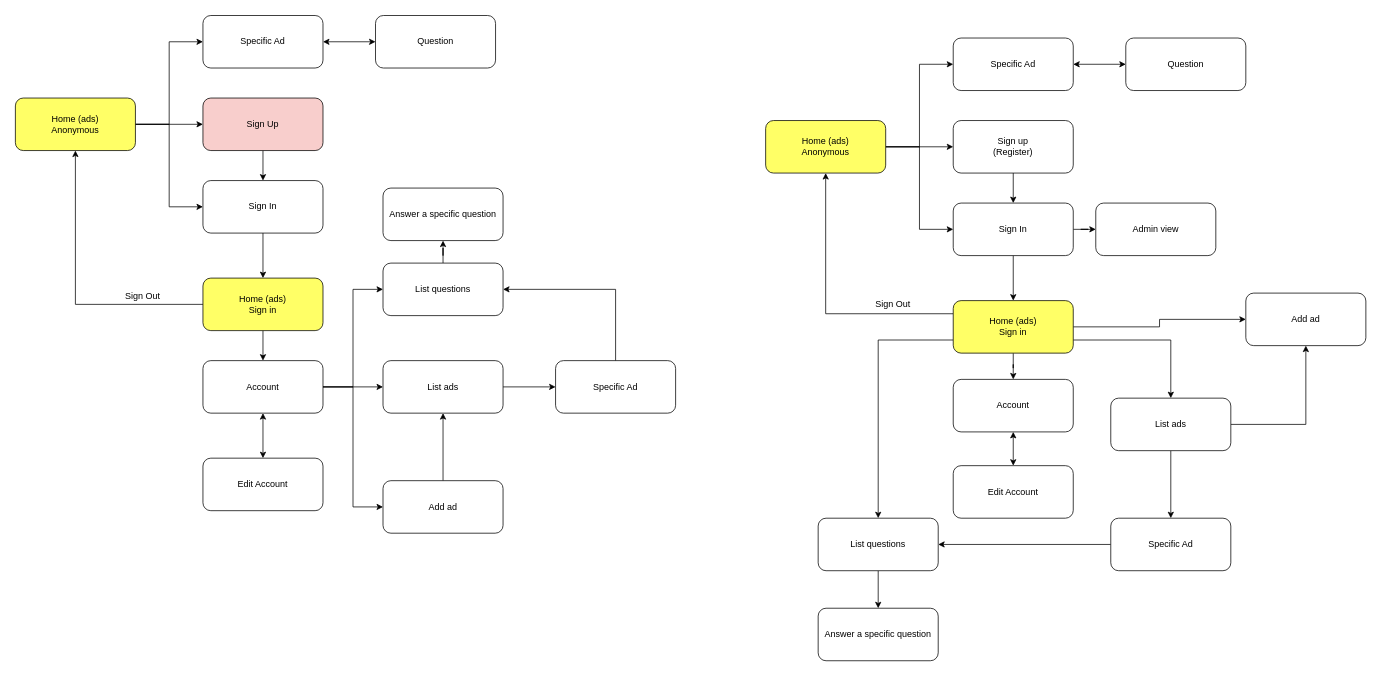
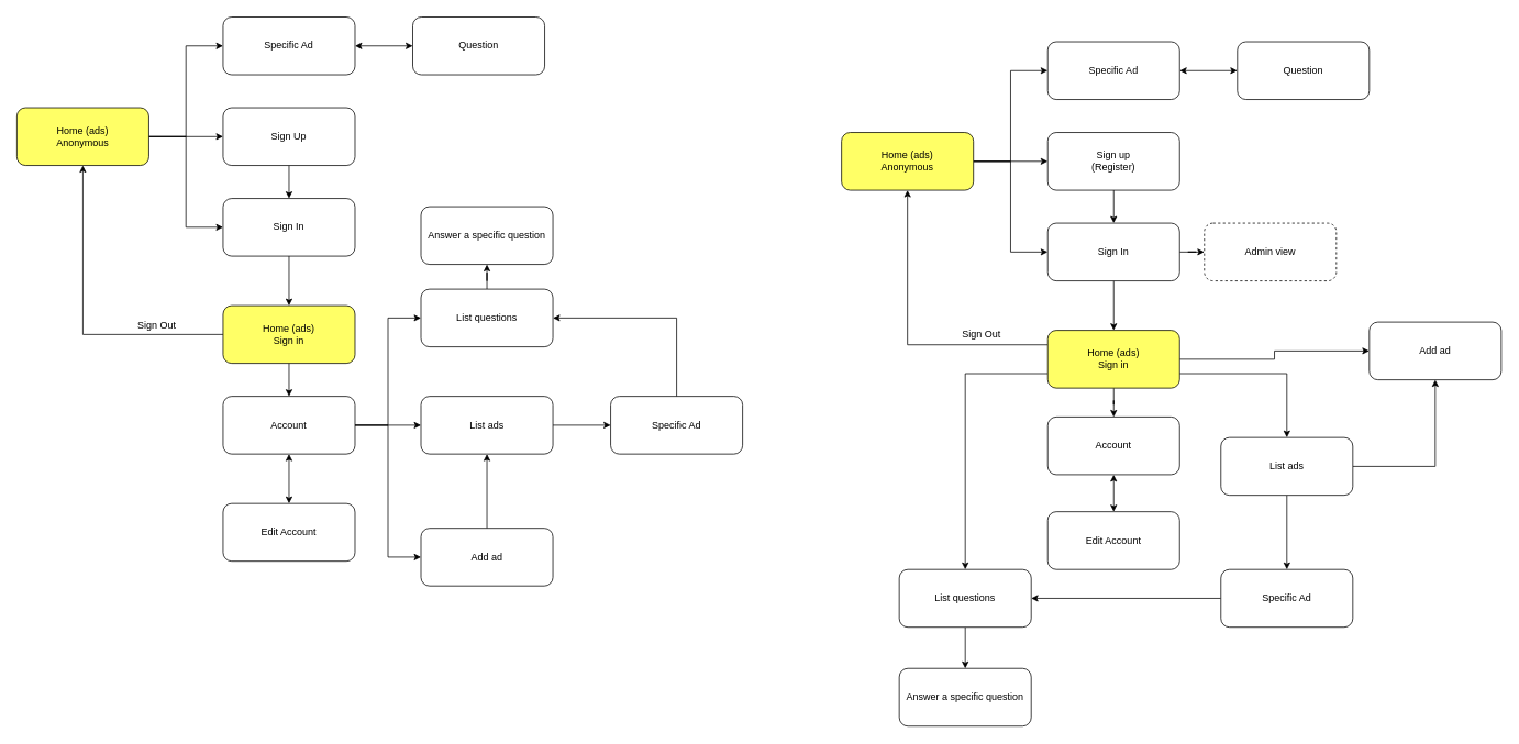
  <mxCell id="0" />
  <mxCell id="1" parent="0" />
  <mxCell id="2" style="edgeStyle=orthogonalEdgeStyle;rounded=0;orthogonalLoop=1;jettySize=auto;html=1;entryX=0;entryY=0.5;entryDx=0;entryDy=0;" parent="1" source="5" target="7" edge="1"><mxGeometry relative="1" as="geometry" /></mxCell>
  <mxCell id="3" style="edgeStyle=orthogonalEdgeStyle;rounded=0;orthogonalLoop=1;jettySize=auto;html=1;entryX=0;entryY=0.5;entryDx=0;entryDy=0;" parent="1" source="5" target="9" edge="1"><mxGeometry relative="1" as="geometry" /></mxCell>
  <mxCell id="4" style="edgeStyle=orthogonalEdgeStyle;rounded=0;orthogonalLoop=1;jettySize=auto;html=1;entryX=0;entryY=0.5;entryDx=0;entryDy=0;" parent="1" source="5" target="14" edge="1"><mxGeometry relative="1" as="geometry" /></mxCell>
  <mxCell id="5" value="Home (ads)&lt;div&gt;Anonymous&lt;/div&gt;" style="rounded=1;whiteSpace=wrap;html=1;fillColor=#FFFF66;" parent="1" vertex="1"><mxGeometry x="20" y="130" width="160" height="70" as="geometry" /></mxCell>
  <mxCell id="6" style="edgeStyle=orthogonalEdgeStyle;rounded=0;orthogonalLoop=1;jettySize=auto;html=1;entryX=0.5;entryY=0;entryDx=0;entryDy=0;" parent="1" source="7" target="9" edge="1"><mxGeometry relative="1" as="geometry" /></mxCell>
- <mxCell id="7" value="Sign Up" style="rounded=1;whiteSpace=wrap;html=1;fillColor=#f8cecc;" parent="1" vertex="1"><mxGeometry x="270" y="130" width="160" height="70" as="geometry" /></mxCell>
+ <mxCell id="7" value="Sign Up" style="rounded=1;whiteSpace=wrap;html=1;" parent="1" vertex="1"><mxGeometry x="270" y="130" width="160" height="70" as="geometry" /></mxCell>
  <mxCell id="8" style="edgeStyle=orthogonalEdgeStyle;rounded=0;orthogonalLoop=1;jettySize=auto;html=1;entryX=0.5;entryY=0;entryDx=0;entryDy=0;" parent="1" source="9" target="12" edge="1"><mxGeometry relative="1" as="geometry" /></mxCell>
  <mxCell id="9" value="Sign In" style="rounded=1;whiteSpace=wrap;html=1;" parent="1" vertex="1"><mxGeometry x="270" y="240" width="160" height="70" as="geometry" /></mxCell>
  <mxCell id="10" style="edgeStyle=orthogonalEdgeStyle;rounded=0;orthogonalLoop=1;jettySize=auto;html=1;entryX=0.5;entryY=0;entryDx=0;entryDy=0;" parent="1" source="12" target="20" edge="1"><mxGeometry relative="1" as="geometry" /></mxCell>
  <mxCell id="11" style="edgeStyle=orthogonalEdgeStyle;rounded=0;orthogonalLoop=1;jettySize=auto;html=1;entryX=0.5;entryY=1;entryDx=0;entryDy=0;" parent="1" source="12" target="5" edge="1"><mxGeometry relative="1" as="geometry" /></mxCell>
  <mxCell id="12" value="Home (ads)&lt;div&gt;Sign in&lt;/div&gt;" style="rounded=1;whiteSpace=wrap;html=1;fillColor=#FFFF66;" parent="1" vertex="1"><mxGeometry x="270" y="370" width="160" height="70" as="geometry" /></mxCell>
  <mxCell id="13" style="edgeStyle=orthogonalEdgeStyle;rounded=0;orthogonalLoop=1;jettySize=auto;html=1;entryX=0;entryY=0.5;entryDx=0;entryDy=0;startArrow=classic;startFill=1;" parent="1" source="14" target="15" edge="1"><mxGeometry relative="1" as="geometry" /></mxCell>
  <mxCell id="14" value="Specific Ad" style="rounded=1;whiteSpace=wrap;html=1;" parent="1" vertex="1"><mxGeometry x="270" y="20" width="160" height="70" as="geometry" /></mxCell>
  <mxCell id="15" value="Question" style="rounded=1;whiteSpace=wrap;html=1;" parent="1" vertex="1"><mxGeometry x="500" y="20" width="160" height="70" as="geometry" /></mxCell>
  <mxCell id="16" style="edgeStyle=orthogonalEdgeStyle;rounded=0;orthogonalLoop=1;jettySize=auto;html=1;entryX=0;entryY=0.5;entryDx=0;entryDy=0;" parent="1" source="20" target="22" edge="1"><mxGeometry relative="1" as="geometry" /></mxCell>
  <mxCell id="17" style="edgeStyle=orthogonalEdgeStyle;rounded=0;orthogonalLoop=1;jettySize=auto;html=1;entryX=0;entryY=0.5;entryDx=0;entryDy=0;" parent="1" source="20" target="24" edge="1"><mxGeometry relative="1" as="geometry" /></mxCell>
  <mxCell id="18" style="edgeStyle=orthogonalEdgeStyle;rounded=0;orthogonalLoop=1;jettySize=auto;html=1;entryX=0;entryY=0.5;entryDx=0;entryDy=0;" parent="1" source="20" target="26" edge="1"><mxGeometry relative="1" as="geometry" /></mxCell>
  <mxCell id="19" style="edgeStyle=orthogonalEdgeStyle;rounded=0;orthogonalLoop=1;jettySize=auto;html=1;entryX=0.5;entryY=0;entryDx=0;entryDy=0;startArrow=classic;startFill=1;" parent="1" source="20" target="61" edge="1"><mxGeometry relative="1" as="geometry" /></mxCell>
  <mxCell id="20" value="Account" style="rounded=1;whiteSpace=wrap;html=1;" parent="1" vertex="1"><mxGeometry x="270" y="480" width="160" height="70" as="geometry" /></mxCell>
  <mxCell id="21" style="edgeStyle=orthogonalEdgeStyle;rounded=0;orthogonalLoop=1;jettySize=auto;html=1;entryX=0.5;entryY=1;entryDx=0;entryDy=0;" parent="1" source="22" target="24" edge="1"><mxGeometry relative="1" as="geometry" /></mxCell>
  <mxCell id="22" value="Add ad" style="rounded=1;whiteSpace=wrap;html=1;" parent="1" vertex="1"><mxGeometry x="510" y="640" width="160" height="70" as="geometry" /></mxCell>
  <mxCell id="23" style="edgeStyle=orthogonalEdgeStyle;rounded=0;orthogonalLoop=1;jettySize=auto;html=1;entryX=0;entryY=0.5;entryDx=0;entryDy=0;" parent="1" source="24" target="60" edge="1"><mxGeometry relative="1" as="geometry" /></mxCell>
  <mxCell id="24" value="List ads" style="rounded=1;whiteSpace=wrap;html=1;" parent="1" vertex="1"><mxGeometry x="510" y="480" width="160" height="70" as="geometry" /></mxCell>
  <mxCell id="25" style="edgeStyle=orthogonalEdgeStyle;rounded=0;orthogonalLoop=1;jettySize=auto;html=1;entryX=0.5;entryY=1;entryDx=0;entryDy=0;" parent="1" source="26" target="27" edge="1"><mxGeometry relative="1" as="geometry" /></mxCell>
  <mxCell id="26" value="List questions" style="rounded=1;whiteSpace=wrap;html=1;" parent="1" vertex="1"><mxGeometry x="510" y="350" width="160" height="70" as="geometry" /></mxCell>
  <mxCell id="27" value="Answer a specific question" style="rounded=1;whiteSpace=wrap;html=1;" parent="1" vertex="1"><mxGeometry x="510" y="250" width="160" height="70" as="geometry" /></mxCell>
  <mxCell id="28" value="Sign Out" style="text;html=1;align=center;verticalAlign=middle;whiteSpace=wrap;rounded=0;" parent="1" vertex="1"><mxGeometry x="160" y="380" width="60" height="30" as="geometry" /></mxCell>
  <mxCell id="29" style="edgeStyle=orthogonalEdgeStyle;rounded=0;orthogonalLoop=1;jettySize=auto;html=1;entryX=0;entryY=0.5;entryDx=0;entryDy=0;" parent="1" source="32" target="34" edge="1"><mxGeometry relative="1" as="geometry" /></mxCell>
  <mxCell id="30" style="edgeStyle=orthogonalEdgeStyle;rounded=0;orthogonalLoop=1;jettySize=auto;html=1;entryX=0;entryY=0.5;entryDx=0;entryDy=0;" parent="1" source="32" target="37" edge="1"><mxGeometry relative="1" as="geometry" /></mxCell>
  <mxCell id="31" style="edgeStyle=orthogonalEdgeStyle;rounded=0;orthogonalLoop=1;jettySize=auto;html=1;entryX=0;entryY=0.5;entryDx=0;entryDy=0;" parent="1" source="32" target="45" edge="1"><mxGeometry relative="1" as="geometry" /></mxCell>
  <mxCell id="32" value="Home (ads)&lt;div&gt;Anonymous&lt;/div&gt;" style="rounded=1;whiteSpace=wrap;html=1;fillColor=#FFFF66;" parent="1" vertex="1"><mxGeometry x="1020" y="160" width="160" height="70" as="geometry" /></mxCell>
  <mxCell id="33" style="edgeStyle=orthogonalEdgeStyle;rounded=0;orthogonalLoop=1;jettySize=auto;html=1;entryX=0.5;entryY=0;entryDx=0;entryDy=0;" parent="1" source="34" target="37" edge="1"><mxGeometry relative="1" as="geometry" /></mxCell>
  <mxCell id="34" value="&lt;div&gt;Sign up&lt;/div&gt;(Register)" style="rounded=1;whiteSpace=wrap;html=1;" parent="1" vertex="1"><mxGeometry x="1270" y="160" width="160" height="70" as="geometry" /></mxCell>
  <mxCell id="35" style="edgeStyle=orthogonalEdgeStyle;rounded=0;orthogonalLoop=1;jettySize=auto;html=1;entryX=0.5;entryY=0;entryDx=0;entryDy=0;" parent="1" source="37" target="43" edge="1"><mxGeometry relative="1" as="geometry" /></mxCell>
  <mxCell id="36" style="edgeStyle=orthogonalEdgeStyle;rounded=0;orthogonalLoop=1;jettySize=auto;html=1;entryX=0;entryY=0.5;entryDx=0;entryDy=0;" parent="1" source="37" target="63" edge="1"><mxGeometry relative="1" as="geometry" /></mxCell>
  <mxCell id="37" value="Sign In" style="rounded=1;whiteSpace=wrap;html=1;" parent="1" vertex="1"><mxGeometry x="1270" y="270" width="160" height="70" as="geometry" /></mxCell>
  <mxCell id="38" style="edgeStyle=orthogonalEdgeStyle;rounded=0;orthogonalLoop=1;jettySize=auto;html=1;entryX=0.5;entryY=1;entryDx=0;entryDy=0;exitX=0;exitY=0.25;exitDx=0;exitDy=0;" parent="1" source="43" target="32" edge="1"><mxGeometry relative="1" as="geometry" /></mxCell>
  <mxCell id="39" style="edgeStyle=orthogonalEdgeStyle;rounded=0;orthogonalLoop=1;jettySize=auto;html=1;entryX=0.5;entryY=0;entryDx=0;entryDy=0;exitX=0;exitY=0.75;exitDx=0;exitDy=0;" parent="1" source="43" target="54" edge="1"><mxGeometry relative="1" as="geometry" /></mxCell>
  <mxCell id="40" style="edgeStyle=orthogonalEdgeStyle;rounded=0;orthogonalLoop=1;jettySize=auto;html=1;entryX=0.5;entryY=0;entryDx=0;entryDy=0;" parent="1" source="43" target="48" edge="1"><mxGeometry relative="1" as="geometry" /></mxCell>
  <mxCell id="41" style="edgeStyle=orthogonalEdgeStyle;rounded=0;orthogonalLoop=1;jettySize=auto;html=1;entryX=0.5;entryY=0;entryDx=0;entryDy=0;exitX=1;exitY=0.75;exitDx=0;exitDy=0;" parent="1" source="43" target="52" edge="1"><mxGeometry relative="1" as="geometry" /></mxCell>
  <mxCell id="42" style="edgeStyle=orthogonalEdgeStyle;rounded=0;orthogonalLoop=1;jettySize=auto;html=1;entryX=0;entryY=0.5;entryDx=0;entryDy=0;exitX=1;exitY=0.5;exitDx=0;exitDy=0;" parent="1" source="43" target="49" edge="1"><mxGeometry relative="1" as="geometry" /></mxCell>
  <mxCell id="43" value="Home (ads)&lt;div&gt;Sign in&lt;/div&gt;" style="rounded=1;whiteSpace=wrap;html=1;fillColor=#FFFF66;" parent="1" vertex="1"><mxGeometry x="1270" y="400" width="160" height="70" as="geometry" /></mxCell>
  <mxCell id="44" style="edgeStyle=orthogonalEdgeStyle;rounded=0;orthogonalLoop=1;jettySize=auto;html=1;entryX=0;entryY=0.5;entryDx=0;entryDy=0;startArrow=classic;startFill=1;" parent="1" source="45" target="46" edge="1"><mxGeometry relative="1" as="geometry" /></mxCell>
  <mxCell id="45" value="Specific Ad" style="rounded=1;whiteSpace=wrap;html=1;" parent="1" vertex="1"><mxGeometry x="1270" y="50" width="160" height="70" as="geometry" /></mxCell>
  <mxCell id="46" value="Question" style="rounded=1;whiteSpace=wrap;html=1;" parent="1" vertex="1"><mxGeometry x="1500" y="50" width="160" height="70" as="geometry" /></mxCell>
  <mxCell id="47" style="edgeStyle=orthogonalEdgeStyle;rounded=0;orthogonalLoop=1;jettySize=auto;html=1;entryX=0.5;entryY=0;entryDx=0;entryDy=0;startArrow=classic;startFill=1;" parent="1" source="48" target="62" edge="1"><mxGeometry relative="1" as="geometry" /></mxCell>
  <mxCell id="48" value="Account" style="rounded=1;whiteSpace=wrap;html=1;" parent="1" vertex="1"><mxGeometry x="1270" y="505" width="160" height="70" as="geometry" /></mxCell>
  <mxCell id="49" value="Add ad" style="rounded=1;whiteSpace=wrap;html=1;" parent="1" vertex="1"><mxGeometry x="1660" y="390" width="160" height="70" as="geometry" /></mxCell>
  <mxCell id="50" style="edgeStyle=orthogonalEdgeStyle;rounded=0;orthogonalLoop=1;jettySize=auto;html=1;entryX=0.5;entryY=1;entryDx=0;entryDy=0;" parent="1" source="52" target="49" edge="1"><mxGeometry relative="1" as="geometry" /></mxCell>
  <mxCell id="51" style="edgeStyle=orthogonalEdgeStyle;rounded=0;orthogonalLoop=1;jettySize=auto;html=1;entryX=0.5;entryY=0;entryDx=0;entryDy=0;" parent="1" source="52" target="58" edge="1"><mxGeometry relative="1" as="geometry" /></mxCell>
  <mxCell id="52" value="List ads" style="rounded=1;whiteSpace=wrap;html=1;" parent="1" vertex="1"><mxGeometry x="1480" y="530" width="160" height="70" as="geometry" /></mxCell>
  <mxCell id="53" style="edgeStyle=orthogonalEdgeStyle;rounded=0;orthogonalLoop=1;jettySize=auto;html=1;entryX=0.5;entryY=0;entryDx=0;entryDy=0;" parent="1" source="54" target="55" edge="1"><mxGeometry relative="1" as="geometry" /></mxCell>
  <mxCell id="54" value="List questions" style="rounded=1;whiteSpace=wrap;html=1;" parent="1" vertex="1"><mxGeometry x="1090" y="690" width="160" height="70" as="geometry" /></mxCell>
  <mxCell id="55" value="Answer a specific question" style="rounded=1;whiteSpace=wrap;html=1;" parent="1" vertex="1"><mxGeometry x="1090" y="810" width="160" height="70" as="geometry" /></mxCell>
  <mxCell id="56" value="Sign Out" style="text;html=1;align=center;verticalAlign=middle;whiteSpace=wrap;rounded=0;" parent="1" vertex="1"><mxGeometry x="1160" y="390" width="60" height="30" as="geometry" /></mxCell>
  <mxCell id="57" style="edgeStyle=orthogonalEdgeStyle;rounded=0;orthogonalLoop=1;jettySize=auto;html=1;entryX=1;entryY=0.5;entryDx=0;entryDy=0;" parent="1" source="58" target="54" edge="1"><mxGeometry relative="1" as="geometry" /></mxCell>
  <mxCell id="58" value="Specific Ad" style="rounded=1;whiteSpace=wrap;html=1;" parent="1" vertex="1"><mxGeometry x="1480" y="690" width="160" height="70" as="geometry" /></mxCell>
  <mxCell id="59" style="edgeStyle=orthogonalEdgeStyle;rounded=0;orthogonalLoop=1;jettySize=auto;html=1;entryX=1;entryY=0.5;entryDx=0;entryDy=0;exitX=0.5;exitY=0;exitDx=0;exitDy=0;" parent="1" source="60" target="26" edge="1"><mxGeometry relative="1" as="geometry" /></mxCell>
  <mxCell id="60" value="Specific Ad" style="rounded=1;whiteSpace=wrap;html=1;" parent="1" vertex="1"><mxGeometry x="740" y="480" width="160" height="70" as="geometry" /></mxCell>
  <mxCell id="61" value="Edit Account" style="rounded=1;whiteSpace=wrap;html=1;" parent="1" vertex="1"><mxGeometry x="270" y="610" width="160" height="70" as="geometry" /></mxCell>
  <mxCell id="62" value="Edit Account" style="rounded=1;whiteSpace=wrap;html=1;" parent="1" vertex="1"><mxGeometry x="1270" y="620" width="160" height="70" as="geometry" /></mxCell>
- <mxCell id="63" value="Admin view" style="rounded=1;whiteSpace=wrap;html=1;" parent="1" vertex="1"><mxGeometry x="1460" y="270" width="160" height="70" as="geometry" /></mxCell>
+ <mxCell id="63" value="Admin view" style="rounded=1;whiteSpace=wrap;html=1;dashed=1;" parent="1" vertex="1"><mxGeometry x="1460" y="270" width="160" height="70" as="geometry" /></mxCell>
